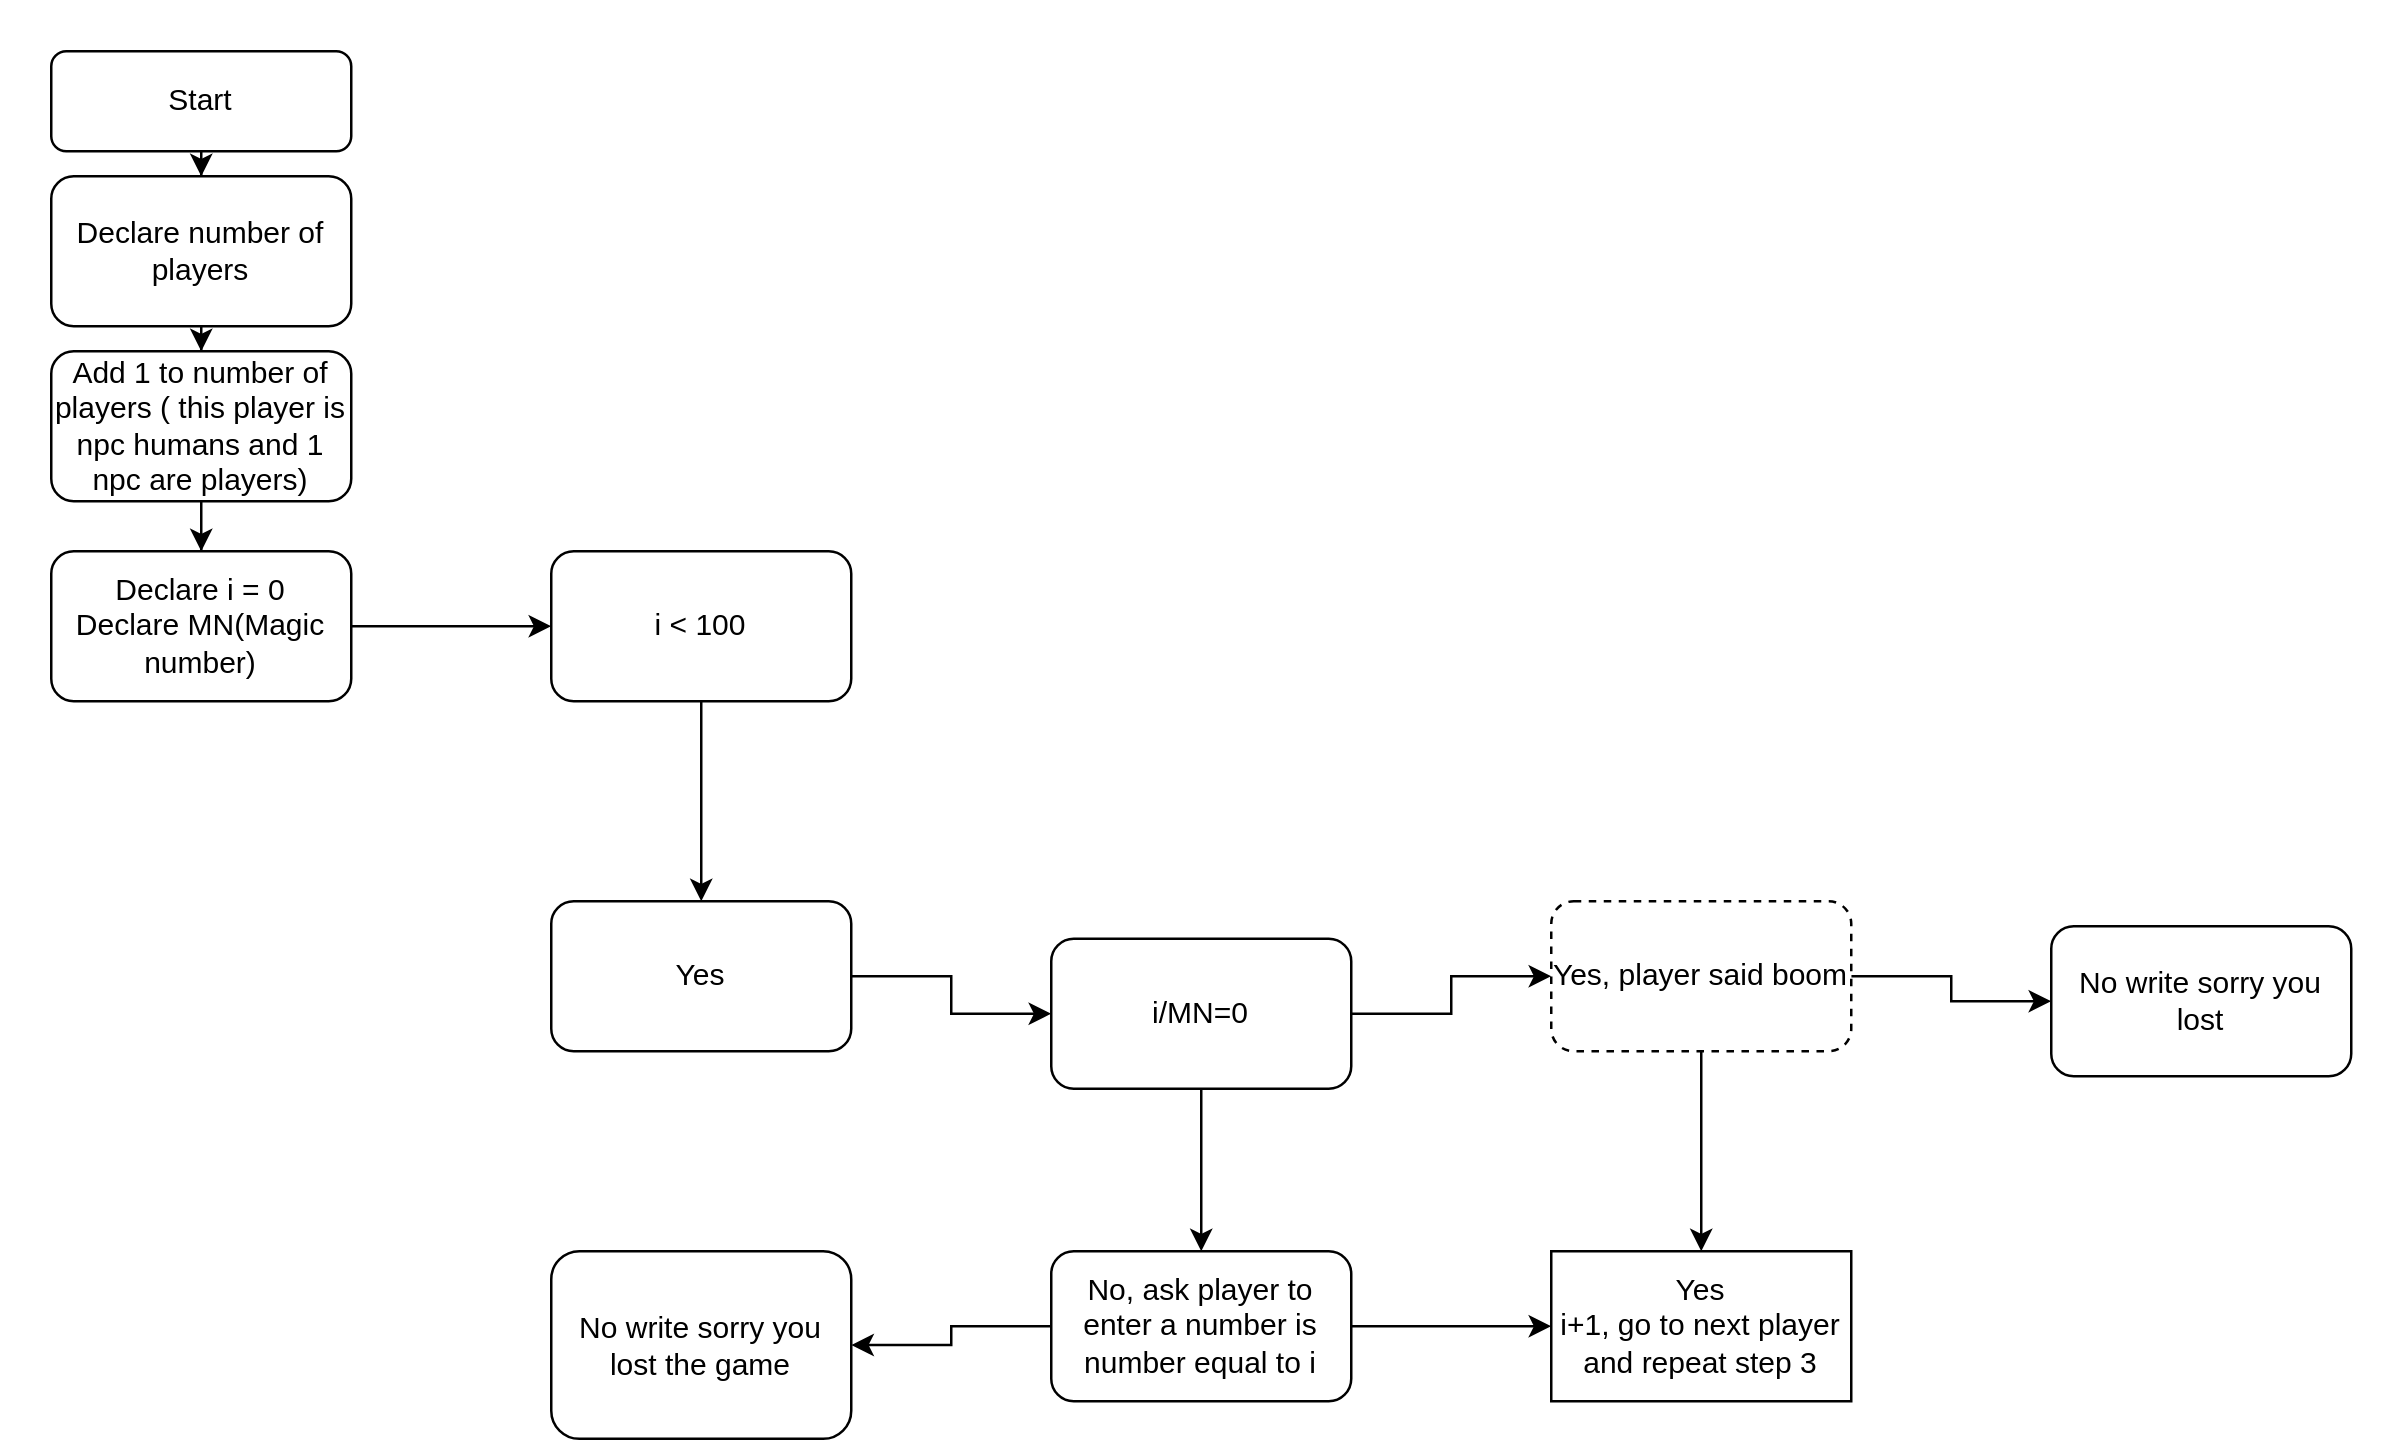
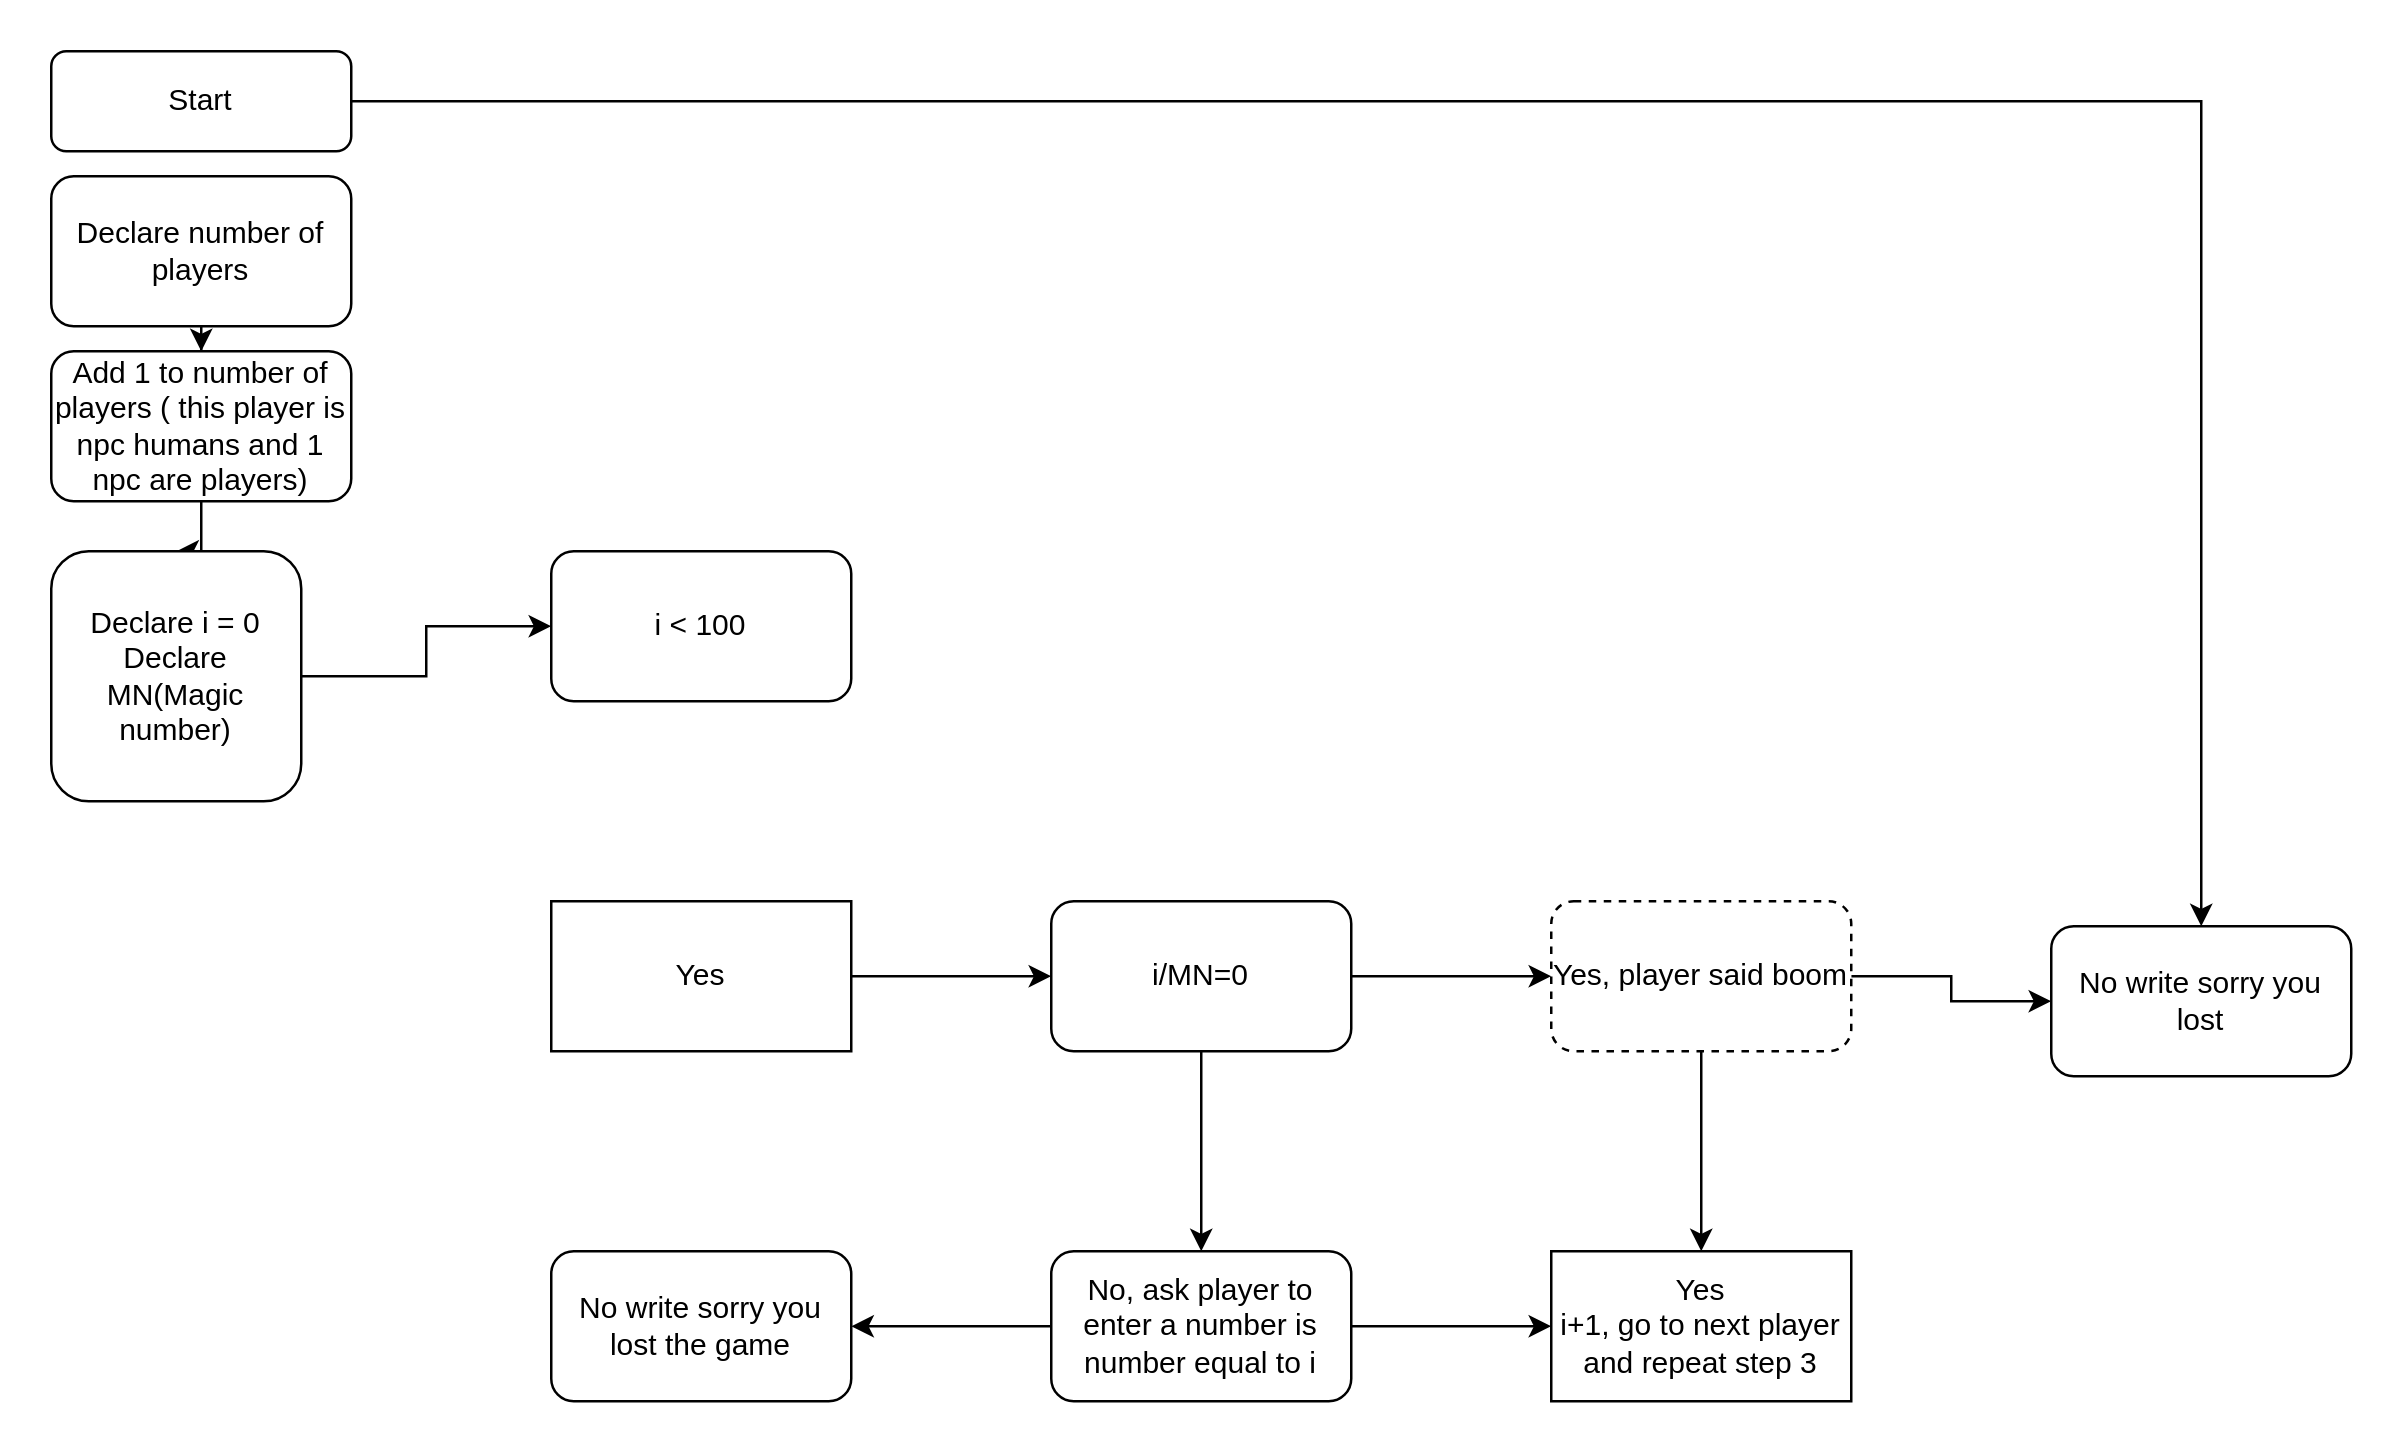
  <mxCell id="0" />
  <mxCell id="1" parent="0" />
- <mxCell id="2" value="" style="edgeStyle=orthogonalEdgeStyle;rounded=0;orthogonalLoop=1;jettySize=auto;html=1;" edge="1" parent="1" source="3" target="5"><mxGeometry relative="1" as="geometry" /></mxCell>
+ <mxCell id="2" value="" style="edgeStyle=orthogonalEdgeStyle;rounded=0;orthogonalLoop=1;jettySize=auto;html=1;" edge="1" parent="1" source="3" target="21"><mxGeometry relative="1" as="geometry" /></mxCell>
  <mxCell id="3" value="&lt;div&gt;Start&lt;/div&gt;" style="rounded=1;whiteSpace=wrap;html=1;fontSize=12;glass=0;strokeWidth=1;shadow=0;" parent="1" vertex="1"><mxGeometry x="20" y="20" width="120" height="40" as="geometry" /></mxCell>
  <mxCell id="4" value="" style="edgeStyle=orthogonalEdgeStyle;rounded=0;orthogonalLoop=1;jettySize=auto;html=1;" edge="1" parent="1" source="5" target="7"><mxGeometry relative="1" as="geometry" /></mxCell>
  <mxCell id="5" value="Declare number of players" style="whiteSpace=wrap;html=1;rounded=1;glass=0;strokeWidth=1;shadow=0;" vertex="1" parent="1"><mxGeometry x="20" y="70" width="120" height="60" as="geometry" /></mxCell>
  <mxCell id="6" value="" style="edgeStyle=orthogonalEdgeStyle;rounded=0;orthogonalLoop=1;jettySize=auto;html=1;" edge="1" parent="1" source="7" target="9"><mxGeometry relative="1" as="geometry" /></mxCell>
  <mxCell id="7" value="Add 1 to number of players ( this player is npc humans and 1 npc are players)" style="whiteSpace=wrap;html=1;rounded=1;glass=0;strokeWidth=1;shadow=0;" vertex="1" parent="1"><mxGeometry x="20" y="140" width="120" height="60" as="geometry" /></mxCell>
  <mxCell id="8" value="" style="edgeStyle=orthogonalEdgeStyle;rounded=0;orthogonalLoop=1;jettySize=auto;html=1;" edge="1" parent="1" source="9" target="11"><mxGeometry relative="1" as="geometry" /></mxCell>
- <mxCell id="9" value="&lt;div&gt;Declare i = 0&lt;/div&gt;&lt;div&gt;Declare MN(Magic number)&lt;br&gt;&lt;/div&gt;" style="whiteSpace=wrap;html=1;rounded=1;glass=0;strokeWidth=1;shadow=0;" vertex="1" parent="1"><mxGeometry x="20" y="220" width="120" height="60" as="geometry" /></mxCell>
- <mxCell id="10" value="" style="edgeStyle=orthogonalEdgeStyle;rounded=0;orthogonalLoop=1;jettySize=auto;html=1;" edge="1" parent="1" source="11" target="13"><mxGeometry relative="1" as="geometry" /></mxCell>
+ <mxCell id="9" value="&lt;div&gt;Declare i = 0&lt;/div&gt;&lt;div&gt;Declare MN(Magic number)&lt;br&gt;&lt;/div&gt;" style="whiteSpace=wrap;html=1;rounded=1;glass=0;strokeWidth=1;shadow=0;" vertex="1" parent="1"><mxGeometry x="20" y="220" width="100" height="100" as="geometry" /></mxCell>
  <mxCell id="11" value="i &amp;lt; 100" style="whiteSpace=wrap;html=1;rounded=1;glass=0;strokeWidth=1;shadow=0;" vertex="1" parent="1"><mxGeometry x="220" y="220" width="120" height="60" as="geometry" /></mxCell>
  <mxCell id="12" value="" style="edgeStyle=orthogonalEdgeStyle;rounded=0;orthogonalLoop=1;jettySize=auto;html=1;" edge="1" parent="1" source="13" target="16"><mxGeometry relative="1" as="geometry" /></mxCell>
- <mxCell id="13" value="Yes" style="whiteSpace=wrap;html=1;rounded=1;glass=0;strokeWidth=1;shadow=0;" vertex="1" parent="1"><mxGeometry x="220" y="360" width="120" height="60" as="geometry" /></mxCell>
+ <mxCell id="13" value="Yes" style="whiteSpace=wrap;html=1;glass=0;strokeWidth=1;shadow=0;rounded=0;" vertex="1" parent="1"><mxGeometry x="220" y="360" width="120" height="60" as="geometry" /></mxCell>
  <mxCell id="14" value="" style="edgeStyle=orthogonalEdgeStyle;rounded=0;orthogonalLoop=1;jettySize=auto;html=1;" edge="1" parent="1" source="16" target="19"><mxGeometry relative="1" as="geometry" /></mxCell>
  <mxCell id="15" value="" style="edgeStyle=orthogonalEdgeStyle;rounded=0;orthogonalLoop=1;jettySize=auto;html=1;" edge="1" parent="1" source="16" target="24"><mxGeometry relative="1" as="geometry" /></mxCell>
- <mxCell id="16" value="i/MN=0" style="whiteSpace=wrap;html=1;rounded=1;glass=0;strokeWidth=1;shadow=0;" vertex="1" parent="1"><mxGeometry x="420" y="375" width="120" height="60" as="geometry" /></mxCell>
+ <mxCell id="16" value="i/MN=0" style="whiteSpace=wrap;html=1;rounded=1;glass=0;strokeWidth=1;shadow=0;" vertex="1" parent="1"><mxGeometry x="420" y="360" width="120" height="60" as="geometry" /></mxCell>
  <mxCell id="17" value="" style="edgeStyle=orthogonalEdgeStyle;rounded=0;orthogonalLoop=1;jettySize=auto;html=1;" edge="1" parent="1" source="19" target="20"><mxGeometry relative="1" as="geometry" /></mxCell>
  <mxCell id="18" value="" style="edgeStyle=orthogonalEdgeStyle;rounded=0;orthogonalLoop=1;jettySize=auto;html=1;" edge="1" parent="1" source="19" target="21"><mxGeometry relative="1" as="geometry" /></mxCell>
  <mxCell id="19" value="Yes, player said boom" style="whiteSpace=wrap;html=1;rounded=1;glass=0;strokeWidth=1;shadow=0;dashed=1;" vertex="1" parent="1"><mxGeometry x="620" y="360" width="120" height="60" as="geometry" /></mxCell>
  <mxCell id="20" value="&lt;div&gt;Yes &lt;br&gt;&lt;/div&gt;&lt;div&gt;i+1, go to next player and repeat step 3&lt;/div&gt;" style="whiteSpace=wrap;html=1;glass=0;strokeWidth=1;shadow=0;rounded=0;" vertex="1" parent="1"><mxGeometry x="620" y="500" width="120" height="60" as="geometry" /></mxCell>
  <mxCell id="21" value="No write sorry you lost" style="whiteSpace=wrap;html=1;rounded=1;glass=0;strokeWidth=1;shadow=0;" vertex="1" parent="1"><mxGeometry x="820" y="370" width="120" height="60" as="geometry" /></mxCell>
  <mxCell id="22" value="" style="edgeStyle=orthogonalEdgeStyle;rounded=0;orthogonalLoop=1;jettySize=auto;html=1;" edge="1" parent="1" source="24" target="20"><mxGeometry relative="1" as="geometry" /></mxCell>
  <mxCell id="23" value="" style="edgeStyle=orthogonalEdgeStyle;rounded=0;orthogonalLoop=1;jettySize=auto;html=1;" edge="1" parent="1" source="24" target="25"><mxGeometry relative="1" as="geometry" /></mxCell>
  <mxCell id="24" value="No, ask player to enter a number is number equal to i " style="whiteSpace=wrap;html=1;rounded=1;glass=0;strokeWidth=1;shadow=0;" vertex="1" parent="1"><mxGeometry x="420" y="500" width="120" height="60" as="geometry" /></mxCell>
- <mxCell id="25" value="No write sorry you lost the game" style="whiteSpace=wrap;html=1;rounded=1;glass=0;strokeWidth=1;shadow=0;" vertex="1" parent="1"><mxGeometry x="220" y="500" width="120" height="75" as="geometry" /></mxCell>
+ <mxCell id="25" value="No write sorry you lost the game" style="whiteSpace=wrap;html=1;rounded=1;glass=0;strokeWidth=1;shadow=0;" vertex="1" parent="1"><mxGeometry x="220" y="500" width="120" height="60" as="geometry" /></mxCell>
